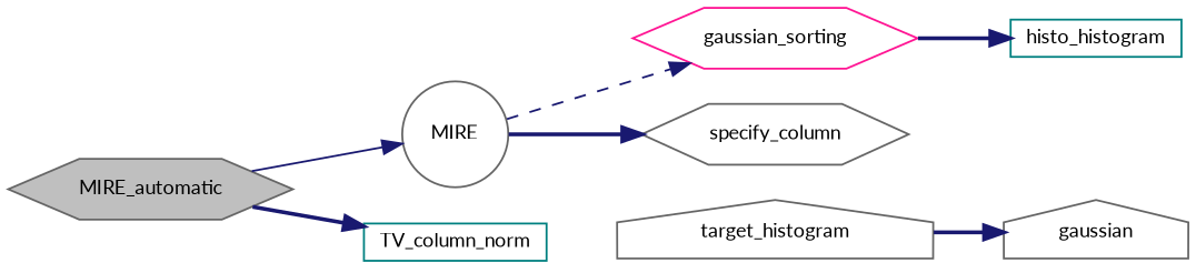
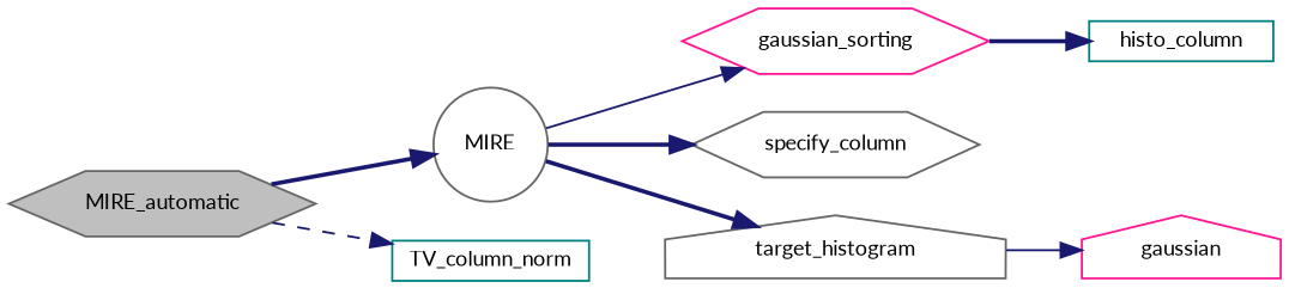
  digraph {
    fontname=Lato
    rankdir=LR
    node [color=gray40 fillcolor=white fontname=Lato fontsize=10 shape=hexagon style=filled]
    edge [color=midnightblue fontname=Lato fontsize=10 labelfontname=FreeSans labelfontsize=10 style=bold]
    n1 [fillcolor=grey75 fontcolor=black height=0.2 label=MIRE_automatic width=0.4]
    n2 [height=0.2 label=MIRE shape=circle width=0.4]
    n3 [color=teal height=0.2 label=TV_column_norm shape=box width=0.4]
    n4 [color=deeppink height=0.2 label=gaussian_sorting width=0.4]
    n5 [height=0.2 label=specify_column width=0.4]
    n6 [height=0.2 label=target_histogram shape=house width=0.4]
-   n7 [color=teal height=0.2 label=histo_histogram shape=box width=0.4]
-   n8 [height=0.2 label=gaussian shape=house width=0.4]
-   n1 -> n2 [style=solid]
-   n1 -> n3
-   n2 -> n4 [style=dashed]
+   n7 [color=teal height=0.2 label=histo_column shape=box width=0.4]
+   n8 [color=deeppink height=0.2 label=gaussian shape=house width=0.4]
+   n1 -> n2
+   n1 -> n3 [style=dashed]
+   n2 -> n4 [style=solid]
    n2 -> n5
+   n2 -> n6
    n4 -> n7
-   n6 -> n8
+   n6 -> n8 [style=solid]
  }
